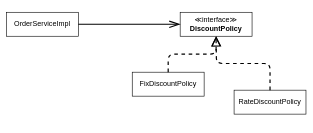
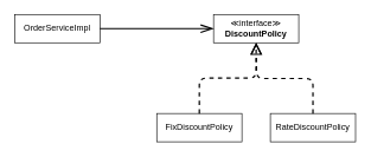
  <mxCell id="0" />
  <mxCell id="1" parent="0" />
- <mxCell id="2" value="OrderServiceImpl" style="rounded=0;whiteSpace=wrap;html=1;" vertex="1" parent="1"><mxGeometry x="10" y="20" width="120" height="40" as="geometry" /></mxCell>
+ <mxCell id="2" value="OrderServiceImpl" style="rounded=0;whiteSpace=wrap;html=1;" vertex="1" parent="1"><mxGeometry x="20" y="20" width="120" height="40" as="geometry" /></mxCell>
  <mxCell id="3" value="≪interface≫&lt;br&gt;&lt;b&gt;DiscountPolicy&lt;/b&gt;" style="rounded=0;whiteSpace=wrap;html=1;" vertex="1" parent="1"><mxGeometry x="300" y="20" width="120" height="40" as="geometry" /></mxCell>
  <mxCell id="4" value="" style="endArrow=openThin;html=1;exitX=1;exitY=0.5;exitDx=0;exitDy=0;entryX=0;entryY=0.5;entryDx=0;entryDy=0;startArrow=none;startFill=0;endSize=14;targetPerimeterSpacing=0;endFill=0;jumpSize=6;strokeWidth=2;" edge="1" parent="1" source="2" target="3"><mxGeometry width="50" height="50" relative="1" as="geometry"><mxPoint x="140" y="350" as="sourcePoint" /><mxPoint x="190" y="300" as="targetPoint" /></mxGeometry></mxCell>
- <mxCell id="5" value="FixDiscountPolicy" style="rounded=0;whiteSpace=wrap;html=1;" vertex="1" parent="1"><mxGeometry x="220" y="120" width="120" height="40" as="geometry" /></mxCell>
- <mxCell id="6" value="RateDiscountPolicy" style="rounded=0;whiteSpace=wrap;html=1;" vertex="1" parent="1"><mxGeometry x="390" y="150" width="120" height="40" as="geometry" /></mxCell>
+ <mxCell id="5" value="FixDiscountPolicy" style="rounded=0;whiteSpace=wrap;html=1;" vertex="1" parent="1"><mxGeometry x="220" y="160" width="120" height="40" as="geometry" /></mxCell>
+ <mxCell id="6" value="RateDiscountPolicy" style="rounded=0;whiteSpace=wrap;html=1;" vertex="1" parent="1"><mxGeometry x="380" y="160" width="120" height="40" as="geometry" /></mxCell>
  <mxCell id="7" value="" style="endArrow=open;html=1;entryX=0.5;entryY=1;entryDx=0;entryDy=0;exitX=0.5;exitY=0;exitDx=0;exitDy=0;edgeStyle=orthogonalEdgeStyle;dashed=1;endFill=0;endSize=12;strokeWidth=2;" edge="1" parent="1" source="5" target="3"><mxGeometry width="50" height="50" relative="1" as="geometry"><mxPoint x="140" y="340" as="sourcePoint" /><mxPoint x="190" y="290" as="targetPoint" /></mxGeometry></mxCell>
  <mxCell id="8" value="" style="endArrow=block;html=1;exitX=0.5;exitY=0;exitDx=0;exitDy=0;edgeStyle=orthogonalEdgeStyle;dashed=1;endFill=0;endSize=12;strokeWidth=2;" edge="1" parent="1" source="6"><mxGeometry width="50" height="50" relative="1" as="geometry"><mxPoint x="230" y="380" as="sourcePoint" /><mxPoint x="360" y="60" as="targetPoint" /></mxGeometry></mxCell>
